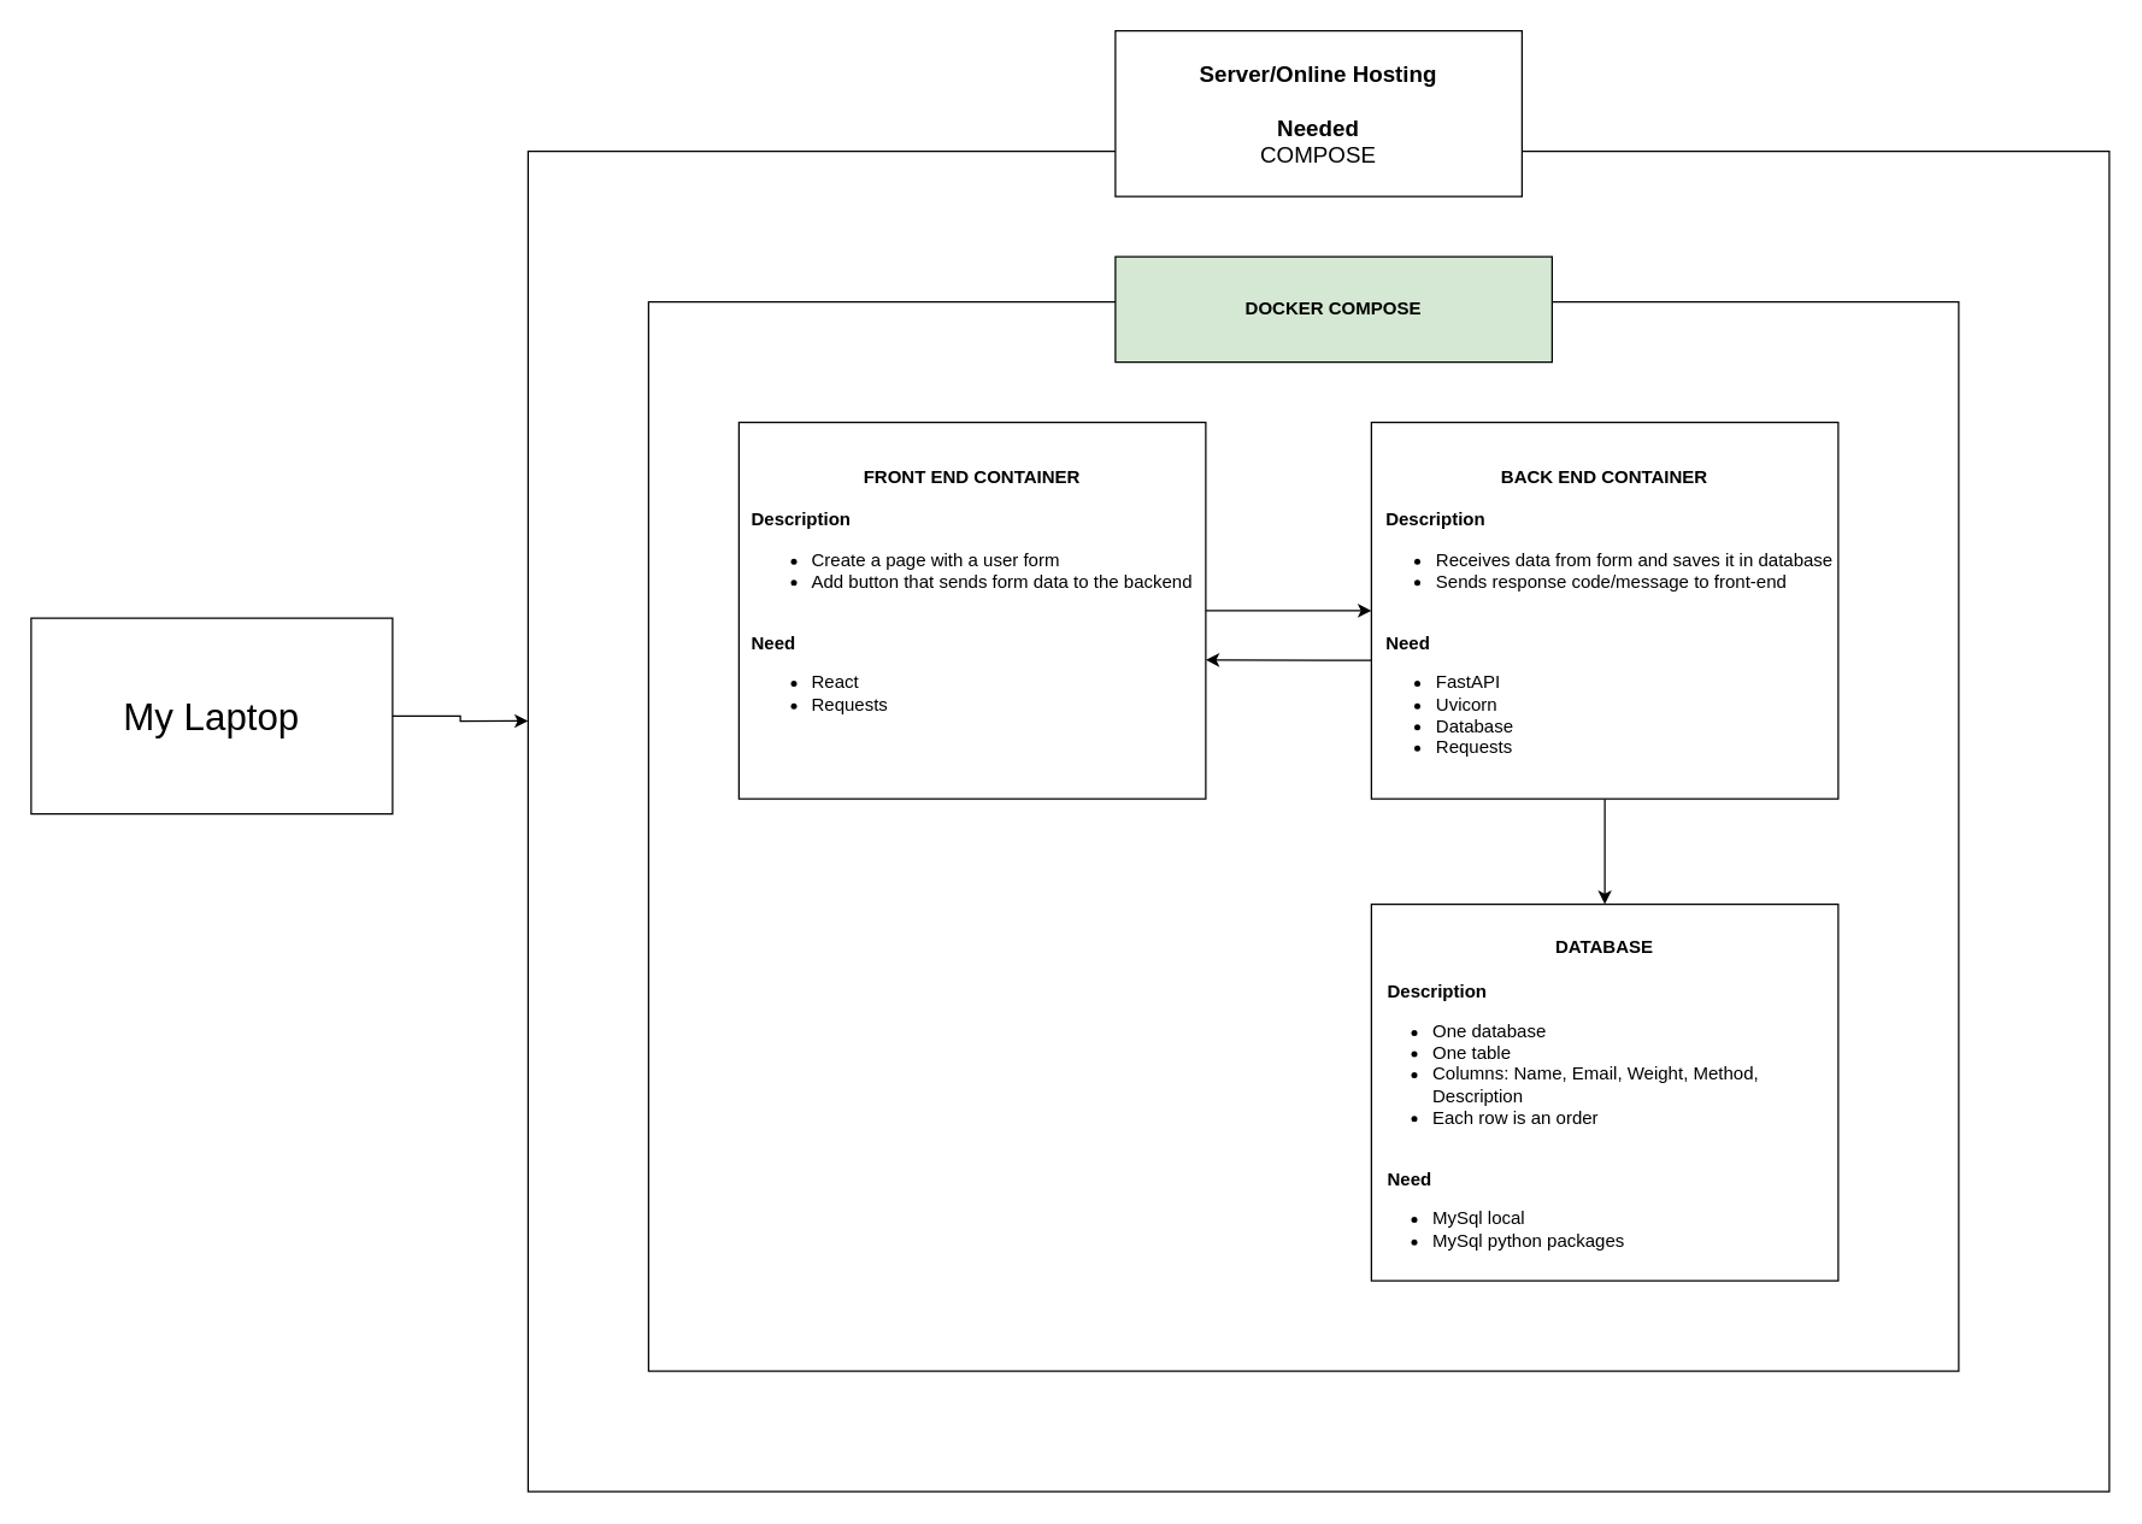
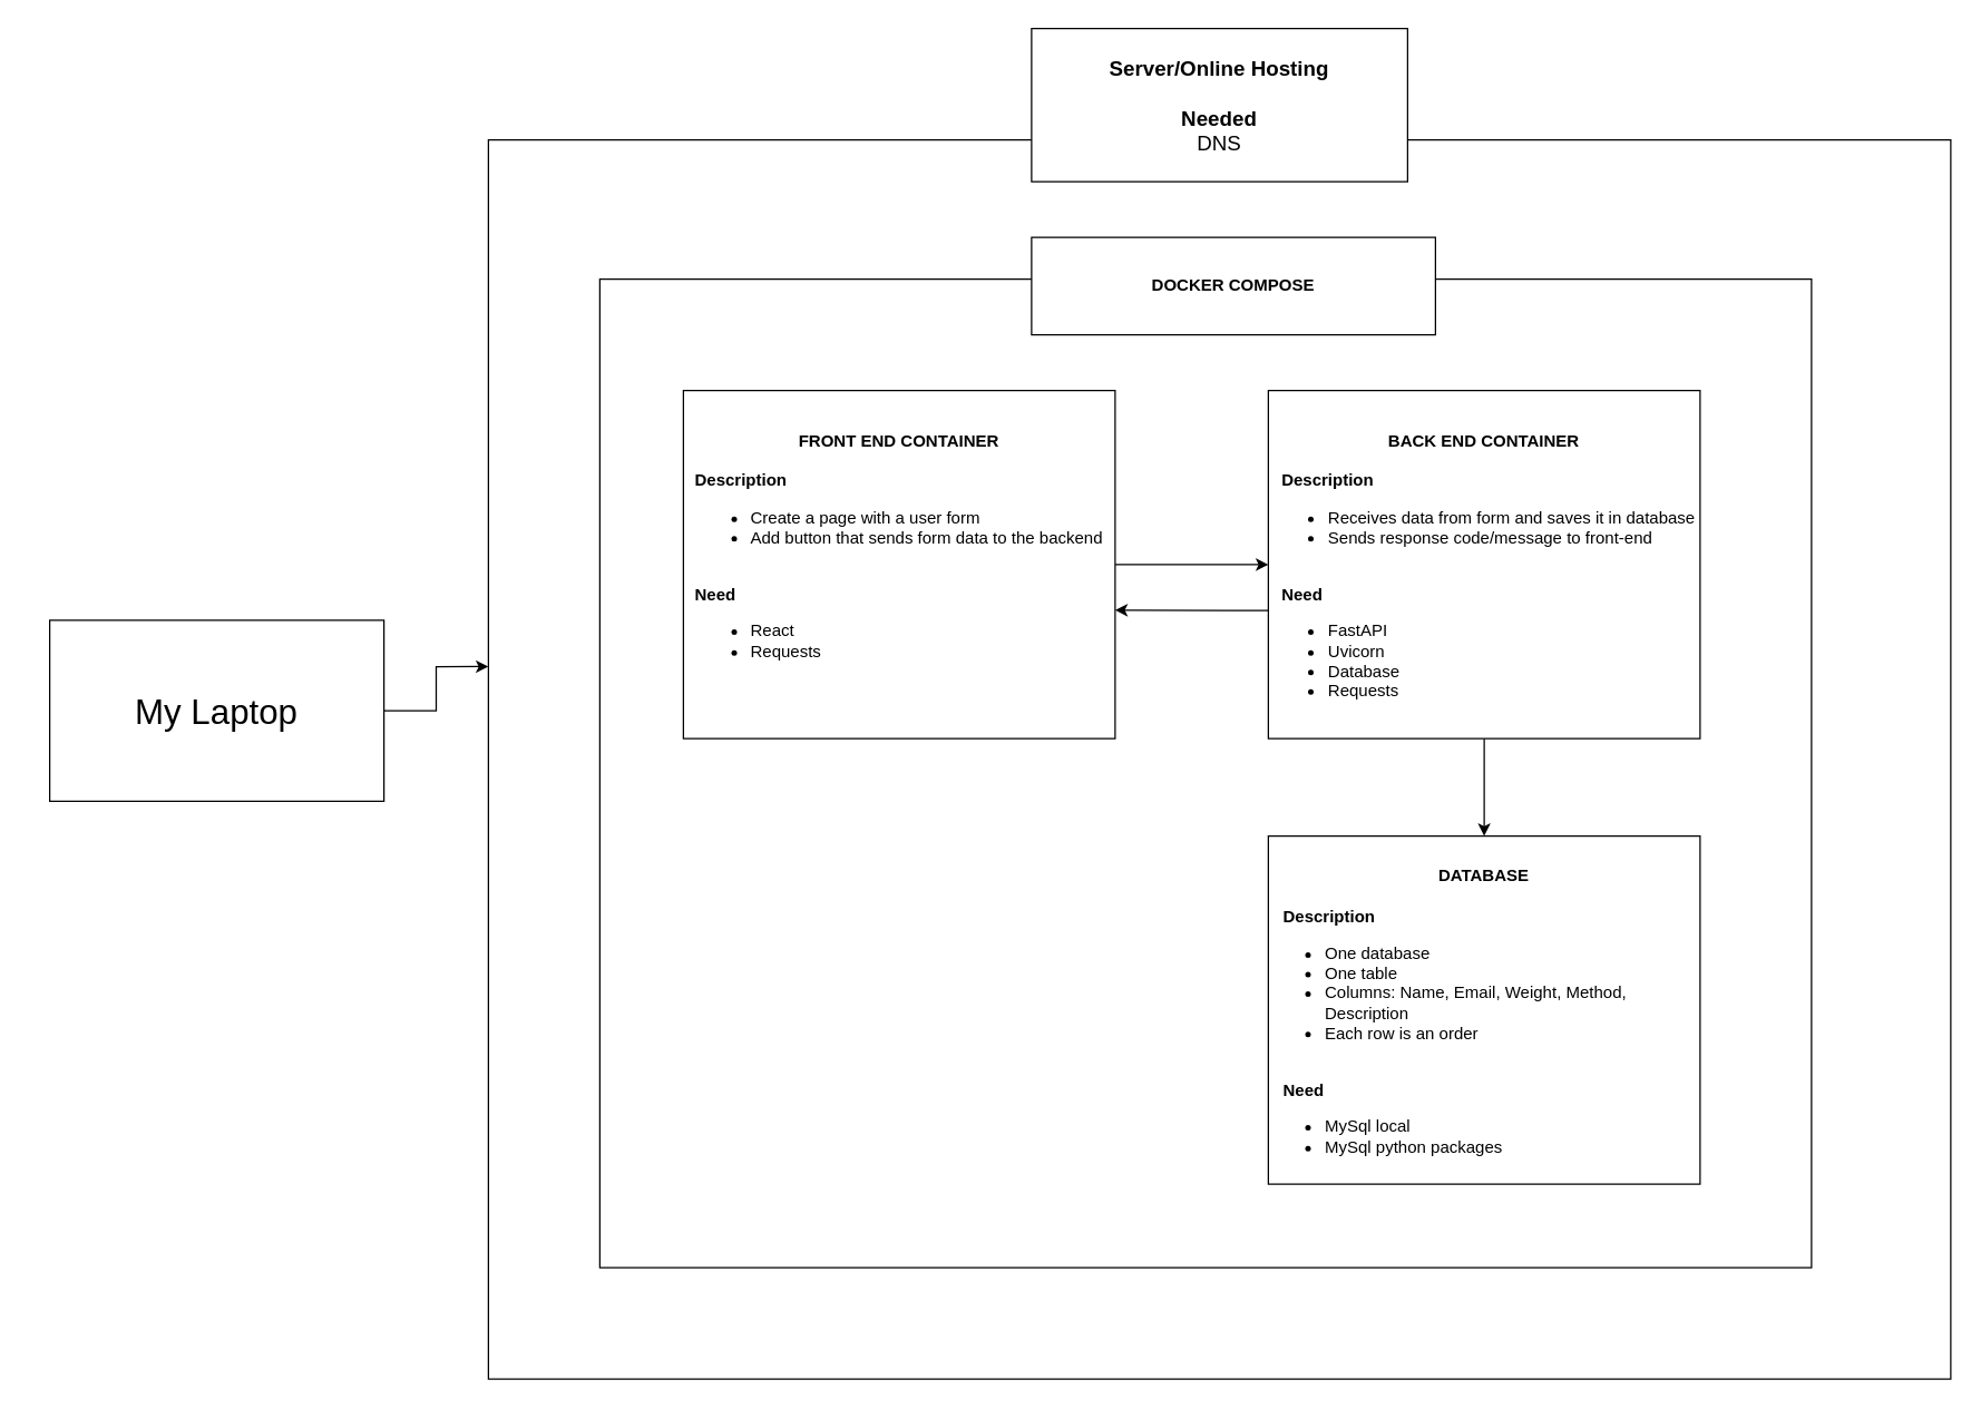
  <mxCell id="0" />
  <mxCell id="1" parent="0" />
  <mxCell id="2" value="" style="whiteSpace=wrap;html=1;" vertex="1" parent="1"><mxGeometry x="350" y="100" width="1050" height="890" as="geometry" /></mxCell>
  <mxCell id="3" value="" style="whiteSpace=wrap;html=1;" vertex="1" parent="1"><mxGeometry x="430" y="200" width="870" height="710" as="geometry" /></mxCell>
  <mxCell id="4" style="edgeStyle=orthogonalEdgeStyle;rounded=0;orthogonalLoop=1;jettySize=auto;html=1;" edge="1" parent="1" source="5" target="7"><mxGeometry relative="1" as="geometry" /></mxCell>
  <mxCell id="5" value="&lt;div style=&quot;font-size: 12px;&quot;&gt;&lt;span style=&quot;background-color: initial; font-size: 12px;&quot;&gt;&lt;b style=&quot;font-size: 12px;&quot;&gt;FRONT END CONTAINER&lt;/b&gt;&lt;/span&gt;&lt;/div&gt;&lt;div style=&quot;font-size: 12px;&quot;&gt;&lt;br style=&quot;font-size: 12px;&quot;&gt;&lt;/div&gt;&lt;div style=&quot;text-align: left; font-size: 12px;&quot;&gt;&lt;b style=&quot;font-size: 12px;&quot;&gt;Description&amp;nbsp;&lt;/b&gt;&lt;/div&gt;&lt;div style=&quot;font-size: 12px;&quot;&gt;&lt;ul style=&quot;font-size: 12px;&quot;&gt;&lt;li style=&quot;text-align: left; font-size: 12px;&quot;&gt;Create a page with a user form&lt;/li&gt;&lt;li style=&quot;font-size: 12px;&quot;&gt;Add button that sends form data to the backend&lt;/li&gt;&lt;/ul&gt;&lt;/div&gt;&lt;div style=&quot;text-align: left; font-size: 12px;&quot;&gt;&lt;br style=&quot;font-size: 12px;&quot;&gt;&lt;/div&gt;&lt;div style=&quot;text-align: left; font-size: 12px;&quot;&gt;&lt;b style=&quot;font-size: 12px;&quot;&gt;Need&lt;/b&gt;&lt;/div&gt;&lt;div style=&quot;font-size: 12px;&quot;&gt;&lt;ul style=&quot;font-size: 12px;&quot;&gt;&lt;li style=&quot;text-align: left; font-size: 12px;&quot;&gt;&lt;span style=&quot;background-color: initial; font-size: 12px;&quot;&gt;React&lt;/span&gt;&lt;/li&gt;&lt;li style=&quot;text-align: left; font-size: 12px;&quot;&gt;&lt;span style=&quot;background-color: initial; font-size: 12px;&quot;&gt;Requests&lt;/span&gt;&lt;/li&gt;&lt;/ul&gt;&lt;/div&gt;&lt;div style=&quot;font-size: 12px;&quot;&gt;&lt;br style=&quot;font-size: 12px;&quot;&gt;&lt;/div&gt;" style="whiteSpace=wrap;html=1;align=center;fontSize=12;" vertex="1" parent="1"><mxGeometry x="490" y="280" width="310" height="250" as="geometry" /></mxCell>
  <mxCell id="6" value="" style="edgeStyle=orthogonalEdgeStyle;rounded=0;orthogonalLoop=1;jettySize=auto;html=1;" edge="1" parent="1" source="7" target="8"><mxGeometry relative="1" as="geometry" /></mxCell>
  <mxCell id="7" value="&lt;div style=&quot;font-size: 12px;&quot;&gt;&lt;span style=&quot;background-color: initial; font-size: 12px;&quot;&gt;&lt;b style=&quot;font-size: 12px;&quot;&gt;&lt;br style=&quot;font-size: 12px;&quot;&gt;&lt;/b&gt;&lt;/span&gt;&lt;/div&gt;&lt;div style=&quot;font-size: 12px;&quot;&gt;&lt;span style=&quot;background-color: initial; font-size: 12px;&quot;&gt;&lt;b style=&quot;font-size: 12px;&quot;&gt;&lt;br style=&quot;font-size: 12px;&quot;&gt;&lt;/b&gt;&lt;/span&gt;&lt;/div&gt;&lt;div style=&quot;font-size: 12px;&quot;&gt;&lt;span style=&quot;background-color: initial; font-size: 12px;&quot;&gt;&lt;b style=&quot;font-size: 12px;&quot;&gt;BACK END CONTAINER&lt;/b&gt;&lt;/span&gt;&lt;/div&gt;&lt;div style=&quot;font-size: 12px;&quot;&gt;&lt;br style=&quot;font-size: 12px;&quot;&gt;&lt;/div&gt;&lt;div style=&quot;text-align: left; font-size: 12px;&quot;&gt;&lt;b style=&quot;font-size: 12px;&quot;&gt;&amp;nbsp; Description&amp;nbsp;&lt;/b&gt;&lt;/div&gt;&lt;div style=&quot;font-size: 12px;&quot;&gt;&lt;ul style=&quot;font-size: 12px;&quot;&gt;&lt;li style=&quot;text-align: left; font-size: 12px;&quot;&gt;Receives data from form and saves it in database&lt;/li&gt;&lt;li style=&quot;text-align: left; font-size: 12px;&quot;&gt;Sends response code/message to front-end&lt;/li&gt;&lt;/ul&gt;&lt;/div&gt;&lt;div style=&quot;text-align: left; font-size: 12px;&quot;&gt;&lt;br style=&quot;font-size: 12px;&quot;&gt;&lt;/div&gt;&lt;div style=&quot;text-align: left; font-size: 12px;&quot;&gt;&lt;b style=&quot;font-size: 12px;&quot;&gt;&amp;nbsp; Need&lt;/b&gt;&lt;/div&gt;&lt;div style=&quot;font-size: 12px;&quot;&gt;&lt;ul style=&quot;font-size: 12px;&quot;&gt;&lt;li style=&quot;text-align: left; font-size: 12px;&quot;&gt;&lt;span style=&quot;background-color: initial; font-size: 12px;&quot;&gt;FastAPI&lt;/span&gt;&lt;/li&gt;&lt;li style=&quot;text-align: left; font-size: 12px;&quot;&gt;&lt;span style=&quot;background-color: initial; font-size: 12px;&quot;&gt;Uvicorn&lt;/span&gt;&lt;/li&gt;&lt;li style=&quot;text-align: left; font-size: 12px;&quot;&gt;&lt;span style=&quot;background-color: initial; font-size: 12px;&quot;&gt;Database&lt;/span&gt;&lt;/li&gt;&lt;li style=&quot;text-align: left; font-size: 12px;&quot;&gt;&lt;span style=&quot;background-color: initial; font-size: 12px;&quot;&gt;Requests&lt;/span&gt;&lt;/li&gt;&lt;/ul&gt;&lt;/div&gt;&lt;div style=&quot;font-size: 12px;&quot;&gt;&lt;br style=&quot;font-size: 12px;&quot;&gt;&lt;/div&gt;" style="whiteSpace=wrap;html=1;align=center;fontSize=12;" vertex="1" parent="1"><mxGeometry x="910" y="280" width="310" height="250" as="geometry" /></mxCell>
  <mxCell id="8" value="&lt;div style=&quot;font-size: 12px;&quot;&gt;&lt;span style=&quot;background-color: initial; font-size: 12px;&quot;&gt;&lt;b style=&quot;font-size: 12px;&quot;&gt;&lt;br style=&quot;font-size: 12px;&quot;&gt;&lt;/b&gt;&lt;/span&gt;&lt;/div&gt;&lt;div style=&quot;font-size: 12px;&quot;&gt;&lt;span style=&quot;background-color: initial; font-size: 12px;&quot;&gt;&lt;b style=&quot;font-size: 12px;&quot;&gt;DATABASE&lt;/b&gt;&lt;/span&gt;&lt;/div&gt;&lt;div style=&quot;font-size: 12px;&quot;&gt;&lt;br style=&quot;font-size: 12px;&quot;&gt;&lt;/div&gt;&lt;div style=&quot;text-align: left; font-size: 12px;&quot;&gt;&lt;b style=&quot;font-size: 12px;&quot;&gt;&amp;nbsp; &amp;nbsp;Description&amp;nbsp;&lt;/b&gt;&lt;/div&gt;&lt;div style=&quot;font-size: 12px;&quot;&gt;&lt;ul style=&quot;font-size: 12px;&quot;&gt;&lt;li style=&quot;text-align: left; font-size: 12px;&quot;&gt;One database&lt;/li&gt;&lt;li style=&quot;text-align: left; font-size: 12px;&quot;&gt;One table&lt;/li&gt;&lt;li style=&quot;text-align: left; font-size: 12px;&quot;&gt;Columns: Name, Email, Weight, Method, Description&lt;/li&gt;&lt;li style=&quot;text-align: left; font-size: 12px;&quot;&gt;Each row is an order&lt;/li&gt;&lt;/ul&gt;&lt;/div&gt;&lt;div style=&quot;text-align: left; font-size: 12px;&quot;&gt;&lt;br style=&quot;font-size: 12px;&quot;&gt;&lt;/div&gt;&lt;div style=&quot;text-align: left; font-size: 12px;&quot;&gt;&lt;b style=&quot;font-size: 12px;&quot;&gt;&amp;nbsp; &amp;nbsp;Need&lt;/b&gt;&lt;/div&gt;&lt;div style=&quot;font-size: 12px;&quot;&gt;&lt;ul style=&quot;font-size: 12px;&quot;&gt;&lt;li style=&quot;text-align: left; font-size: 12px;&quot;&gt;&lt;span style=&quot;background-color: initial; font-size: 12px;&quot;&gt;MySql local&lt;/span&gt;&lt;/li&gt;&lt;li style=&quot;text-align: left; font-size: 12px;&quot;&gt;&lt;span style=&quot;background-color: initial; font-size: 12px;&quot;&gt;MySql python packages&lt;/span&gt;&lt;/li&gt;&lt;/ul&gt;&lt;/div&gt;" style="whiteSpace=wrap;html=1;align=center;fontSize=12;" vertex="1" parent="1"><mxGeometry x="910" y="600" width="310" height="250" as="geometry" /></mxCell>
  <mxCell id="9" style="edgeStyle=orthogonalEdgeStyle;rounded=0;orthogonalLoop=1;jettySize=auto;html=1;entryX=1;entryY=0.631;entryDx=0;entryDy=0;entryPerimeter=0;" edge="1" parent="1" source="7" target="5"><mxGeometry relative="1" as="geometry"><Array as="points"><mxPoint x="880" y="438" /><mxPoint x="880" y="438" /></Array></mxGeometry></mxCell>
- <mxCell id="10" value="&lt;b style=&quot;font-size: 12px;&quot;&gt;DOCKER COMPOSE&lt;/b&gt;" style="whiteSpace=wrap;html=1;fontSize=12;fillColor=#d5e8d4;" vertex="1" parent="1"><mxGeometry x="740" width="290" height="70" as="geometry" y="170" /></mxCell>
- <mxCell id="11" value="&lt;font style=&quot;font-size: 25px;&quot;&gt;My Laptop&lt;/font&gt;" style="whiteSpace=wrap;html=1;" vertex="1" parent="1"><mxGeometry x="20" y="410" width="240" height="130" as="geometry" /></mxCell>
- <mxCell id="12" value="&lt;b&gt;&lt;font style=&quot;font-size: 15px;&quot;&gt;Server/Online Hosting&lt;/font&gt;&lt;/b&gt;&lt;div&gt;&lt;b&gt;&lt;font style=&quot;font-size: 15px;&quot;&gt;&lt;br&gt;&lt;/font&gt;&lt;/b&gt;&lt;/div&gt;&lt;div&gt;&lt;b&gt;&lt;font style=&quot;font-size: 15px;&quot;&gt;Needed&lt;/font&gt;&lt;/b&gt;&lt;/div&gt;&lt;div&gt;&lt;font style=&quot;font-size: 15px;&quot;&gt;COMPOSE&lt;/font&gt;&lt;/div&gt;" style="whiteSpace=wrap;html=1;" vertex="1" parent="1"><mxGeometry x="740" y="20" width="270" height="110" as="geometry" /></mxCell>
+ <mxCell id="10" value="&lt;b style=&quot;font-size: 12px;&quot;&gt;DOCKER COMPOSE&lt;/b&gt;" style="whiteSpace=wrap;html=1;fontSize=12;" vertex="1" parent="1"><mxGeometry x="740" width="290" height="70" as="geometry" y="170" /></mxCell>
+ <mxCell id="11" value="&lt;font style=&quot;font-size: 25px;&quot;&gt;My Laptop&lt;/font&gt;" style="whiteSpace=wrap;html=1;" vertex="1" parent="1"><mxGeometry x="35" y="445" width="240" height="130" as="geometry" /></mxCell>
+ <mxCell id="12" value="&lt;b&gt;&lt;font style=&quot;font-size: 15px;&quot;&gt;Server/Online Hosting&lt;/font&gt;&lt;/b&gt;&lt;div&gt;&lt;b&gt;&lt;font style=&quot;font-size: 15px;&quot;&gt;&lt;br&gt;&lt;/font&gt;&lt;/b&gt;&lt;/div&gt;&lt;div&gt;&lt;b&gt;&lt;font style=&quot;font-size: 15px;&quot;&gt;Needed&lt;/font&gt;&lt;/b&gt;&lt;/div&gt;&lt;div&gt;&lt;font style=&quot;font-size: 15px;&quot;&gt;DNS&lt;/font&gt;&lt;/div&gt;" style="whiteSpace=wrap;html=1;" vertex="1" parent="1"><mxGeometry x="740" y="20" width="270" height="110" as="geometry" /></mxCell>
  <mxCell id="13" style="edgeStyle=orthogonalEdgeStyle;rounded=0;orthogonalLoop=1;jettySize=auto;html=1;entryX=0;entryY=0.425;entryDx=0;entryDy=0;entryPerimeter=0;" edge="1" parent="1" source="11" target="2"><mxGeometry relative="1" as="geometry" /></mxCell>
